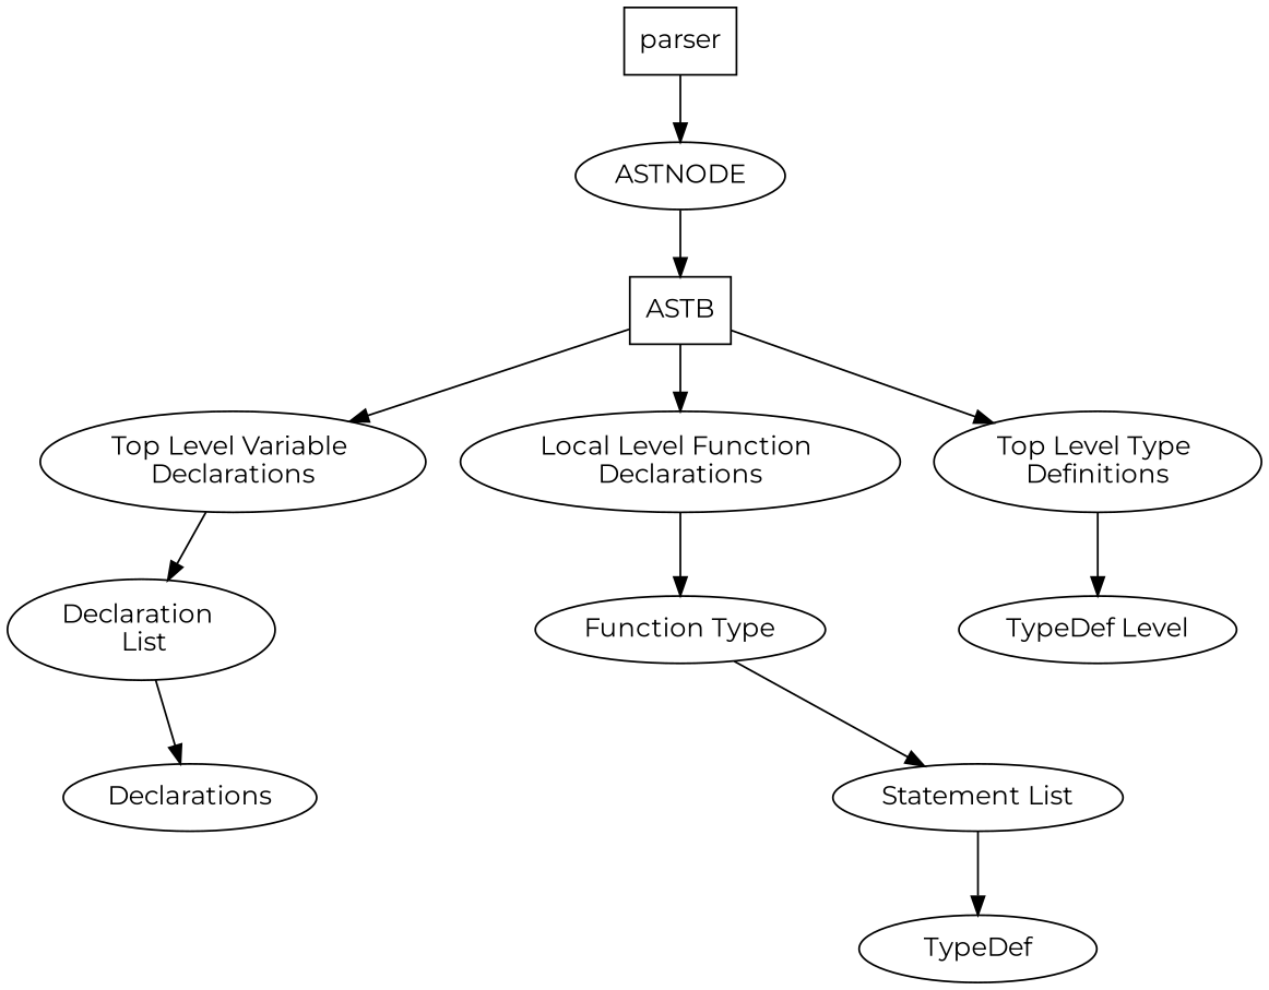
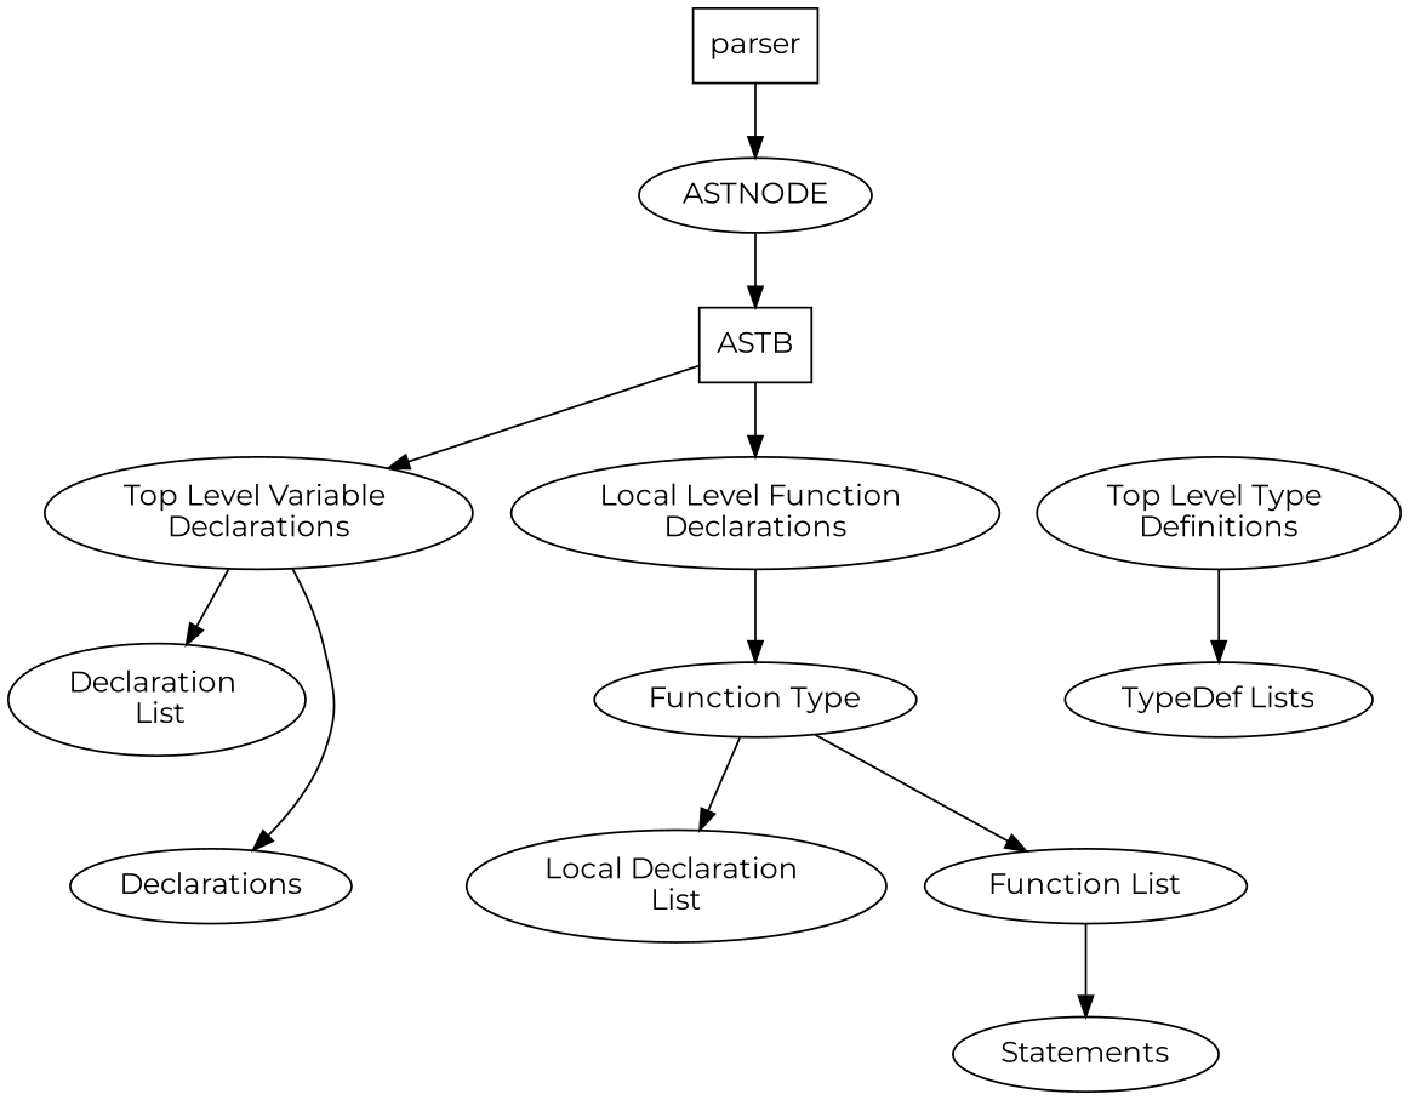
  digraph {
    fontname=Montserrat
    node [fontname=Montserrat]
    edge [fontname=Montserrat]
    parser [shape=box]
    ASTNODE
    ASTB [shape=box]
    n4 [label="Top Level Variable \nDeclarations"]
    n5 [label="Local Level Function \nDeclarations"]
    n6 [label="Top Level Type \nDefinitions"]
    n7 [label="Declaration \n List"]
    n8 [label="Function Type"]
-   n9 [label="TypeDef Level"]
+   n9 [label="TypeDef Lists"]
    Declarations
-   n12 [label="Statement List"]
-   Statements [label=TypeDef]
+   n11 [label="Local Declaration \nList"]
+   n12 [label="Function List"]
+   Statements
    parser -> ASTNODE
    ASTNODE -> ASTB
    ASTB -> n4
    ASTB -> n5
-   ASTB -> n6
    n4 -> n7
    n5 -> n8
    n6 -> n9
-   n7 -> Declarations
+   n4 -> Declarations
+   n8 -> n11
    n8 -> n12
    n12 -> Statements
  }
